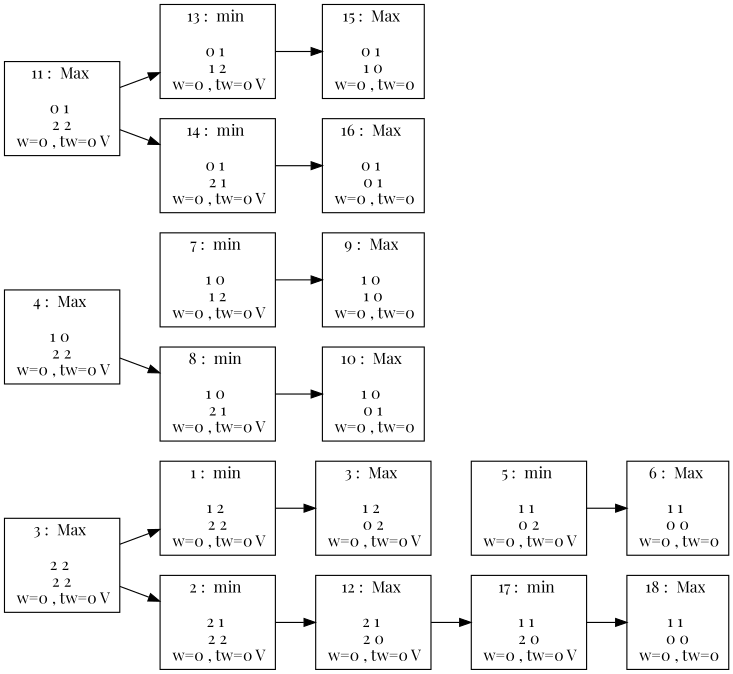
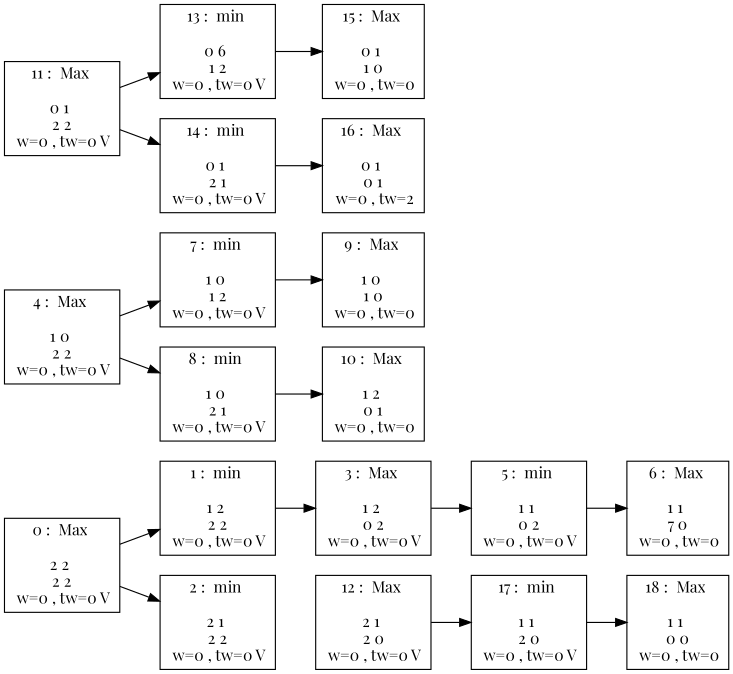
  digraph {
    fontname="Playfair Display"
    rankdir=LR
    node [fontname="Playfair Display" shape=box]
    edge [color="#000000" fontname="Playfair Display" fontsize=10]
-   n1 [label="3 :  Max \n\n2 2 \n2 2\n w=0 , tw=0 V"]
+   n1 [label="0 :  Max \n\n2 2 \n2 2\n w=0 , tw=0 V"]
    n2 [label="1 :  min \n\n1 2 \n2 2\n w=0 , tw=0 V"]
    n3 [label="2 :  min \n\n2 1 \n2 2\n w=0 , tw=0 V"]
    n4 [label="3 :  Max \n\n1 2 \n0 2\n w=0 , tw=0 V"]
    n5 [label="12 :  Max \n\n2 1 \n2 0\n w=0 , tw=0 V"]
    n6 [label="5 :  min \n\n1 1 \n0 2\n w=0 , tw=0 V"]
    n7 [label="4 :  Max \n\n1 0 \n2 2\n w=0 , tw=0 V"]
    n8 [label="7 :  min \n\n1 0 \n1 2\n w=0 , tw=0 V"]
    n9 [label="8 :  min \n\n1 0 \n2 1\n w=0 , tw=0 V"]
    n10 [label="11 :  Max \n\n0 1 \n2 2\n w=0 , tw=0 V"]
-   n11 [label="13 :  min \n\n0 1 \n1 2\n w=0 , tw=0 V"]
+   n11 [label="13 :  min \n\n0 6 \n1 2\n w=0 , tw=0 V"]
    n12 [label="14 :  min \n\n0 1 \n2 1\n w=0 , tw=0 V"]
    n13 [label="17 :  min \n\n1 1 \n2 0\n w=0 , tw=0 V"]
-   n14 [label="6 :  Max \n\n1 1 \n0 0\n w=0 , tw=0"]
+   n14 [label="6 :  Max \n\n1 1 \n7 0\n w=0 , tw=0"]
    n15 [label="9 :  Max \n\n1 0 \n1 0\n w=0 , tw=0"]
-   n16 [label="10 :  Max \n\n1 0 \n0 1\n w=0 , tw=0"]
+   n16 [label="10 :  Max \n\n1 2 \n0 1\n w=0 , tw=0"]
    n17 [label="15 :  Max \n\n0 1 \n1 0\n w=0 , tw=0"]
-   n18 [label="16 :  Max \n\n0 1 \n0 1\n w=0 , tw=0"]
+   n18 [label="16 :  Max \n\n0 1 \n0 1\n w=0 , tw=2"]
    n19 [label="18 :  Max \n\n1 1 \n0 0\n w=0 , tw=0"]
    n1 -> n2
    n1 -> n3
    n2 -> n4
-   n3 -> n5
+   n4 -> n6
    n5 -> n13
    n6 -> n14
+   n7 -> n8
    n7 -> n9
    n8 -> n15
    n9 -> n16
    n10 -> n11
    n10 -> n12
    n11 -> n17
    n12 -> n18
    n13 -> n19
  }
